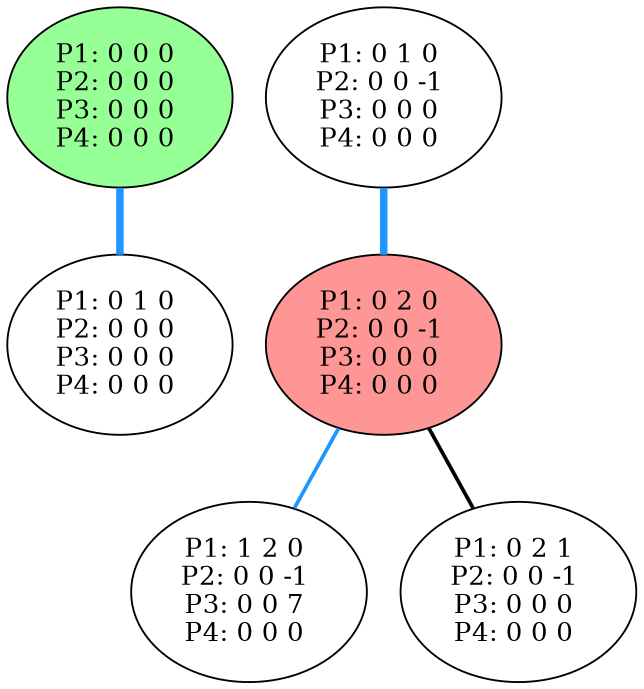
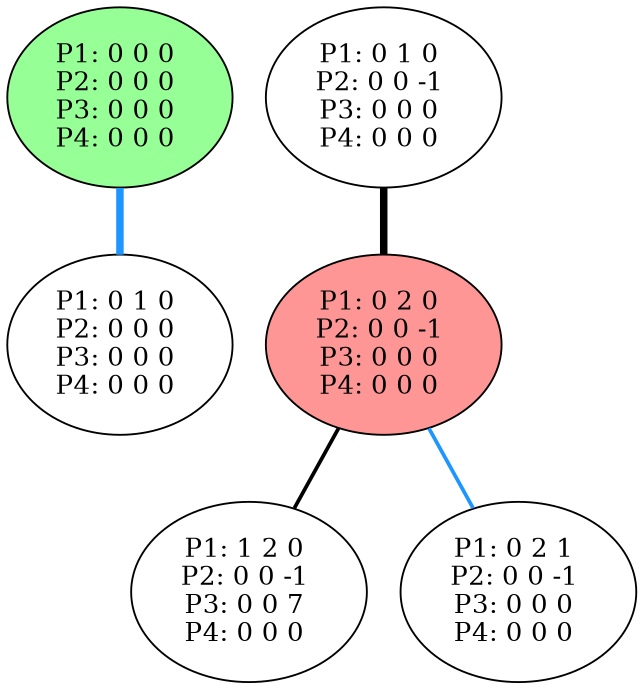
  graph {
    color=black
    edge [color="#1E96FF" style=bold]
    n1 [fillcolor="#96FF96" label="P1: 0 0 0 \nP2: 0 0 0 \nP3: 0 0 0 \nP4: 0 0 0 \n" style=filled]
    n2 [label="P1: 0 1 0 \nP2: 0 0 0 \nP3: 0 0 0 \nP4: 0 0 0 \n"]
    n3 [label="P1: 0 1 0 \nP2: 0 0 -1 \nP3: 0 0 0 \nP4: 0 0 0 \n"]
    n4 [fillcolor="#FF9696" label="P1: 0 2 0 \nP2: 0 0 -1 \nP3: 0 0 0 \nP4: 0 0 0 \n" style=filled]
    n5 [label="P1: 1 2 0 \nP2: 0 0 -1 \nP3: 0 0 7 \nP4: 0 0 0 \n"]
    n6 [label="P1: 0 2 1 \nP2: 0 0 -1 \nP3: 0 0 0 \nP4: 0 0 0 \n"]
    n1 -- n2 [penwidth=4.0]
-   n3 -- n4 [penwidth=4.0]
-   n4 -- n5
-   n4 -- n6 [color=black]
+   n3 -- n4 [color=black penwidth=4.0]
+   n4 -- n5 [color=black]
+   n4 -- n6
  }
